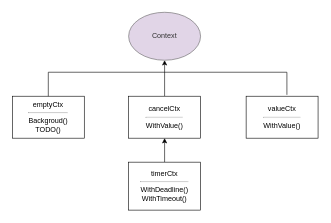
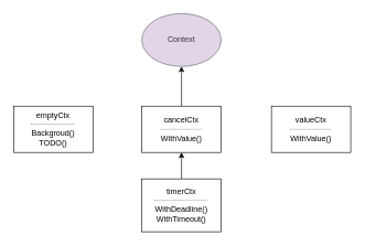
  <mxCell id="0" />
  <mxCell id="1" parent="0" />
  <mxCell id="2" value="Context" style="ellipse;whiteSpace=wrap;html=1;fillColor=#e1d5e7;strokeColor=#666666;fontColor=#333333;" parent="1" vertex="1"><mxGeometry x="214" y="20" width="120" height="80" as="geometry" /></mxCell>
  <mxCell id="3" value="emptyCtx&lt;hr&gt;Backgroud()&lt;br&gt;TODO()" style="rounded=0;whiteSpace=wrap;html=1;" parent="1" vertex="1"><mxGeometry x="20" y="160" width="120" height="70" as="geometry" /></mxCell>
  <mxCell id="4" value="" style="edgeStyle=orthogonalEdgeStyle;rounded=0;orthogonalLoop=1;jettySize=auto;html=1;" parent="1" source="5" target="2" edge="1"><mxGeometry relative="1" as="geometry" /></mxCell>
  <mxCell id="5" value="cancelCtx&lt;br&gt;&lt;hr&gt;WithValue()" style="rounded=0;whiteSpace=wrap;html=1;" parent="1" vertex="1"><mxGeometry x="214" y="160" width="120" height="70" as="geometry" /></mxCell>
  <mxCell id="6" value="valueCtx&lt;br&gt;&lt;hr&gt;WithValue()" style="rounded=0;whiteSpace=wrap;html=1;" parent="1" vertex="1"><mxGeometry x="410" y="160" width="120" height="70" as="geometry" /></mxCell>
  <mxCell id="7" value="" style="edgeStyle=orthogonalEdgeStyle;rounded=0;orthogonalLoop=1;jettySize=auto;html=1;" parent="1" source="8" target="5" edge="1"><mxGeometry relative="1" as="geometry" /></mxCell>
  <mxCell id="8" value="timerCtx&lt;br&gt;&lt;hr&gt;WithDeadline()&lt;br&gt;WithTimeout()" style="rounded=0;whiteSpace=wrap;html=1;" parent="1" vertex="1"><mxGeometry x="214" y="270" width="120" height="80" as="geometry" /></mxCell>
- <mxCell id="9" value="" style="endArrow=none;html=1;rounded=0;exitX=0.5;exitY=0;exitDx=0;exitDy=0;entryX=0.567;entryY=-0.033;entryDx=0;entryDy=0;entryPerimeter=0;" parent="1" source="3" target="6" edge="1"><mxGeometry width="50" height="50" relative="1" as="geometry"><mxPoint x="80" y="140" as="sourcePoint" /><mxPoint x="470" y="120" as="targetPoint" /><Array as="points"><mxPoint x="80" y="120" /><mxPoint x="478" y="120" /></Array></mxGeometry></mxCell>
